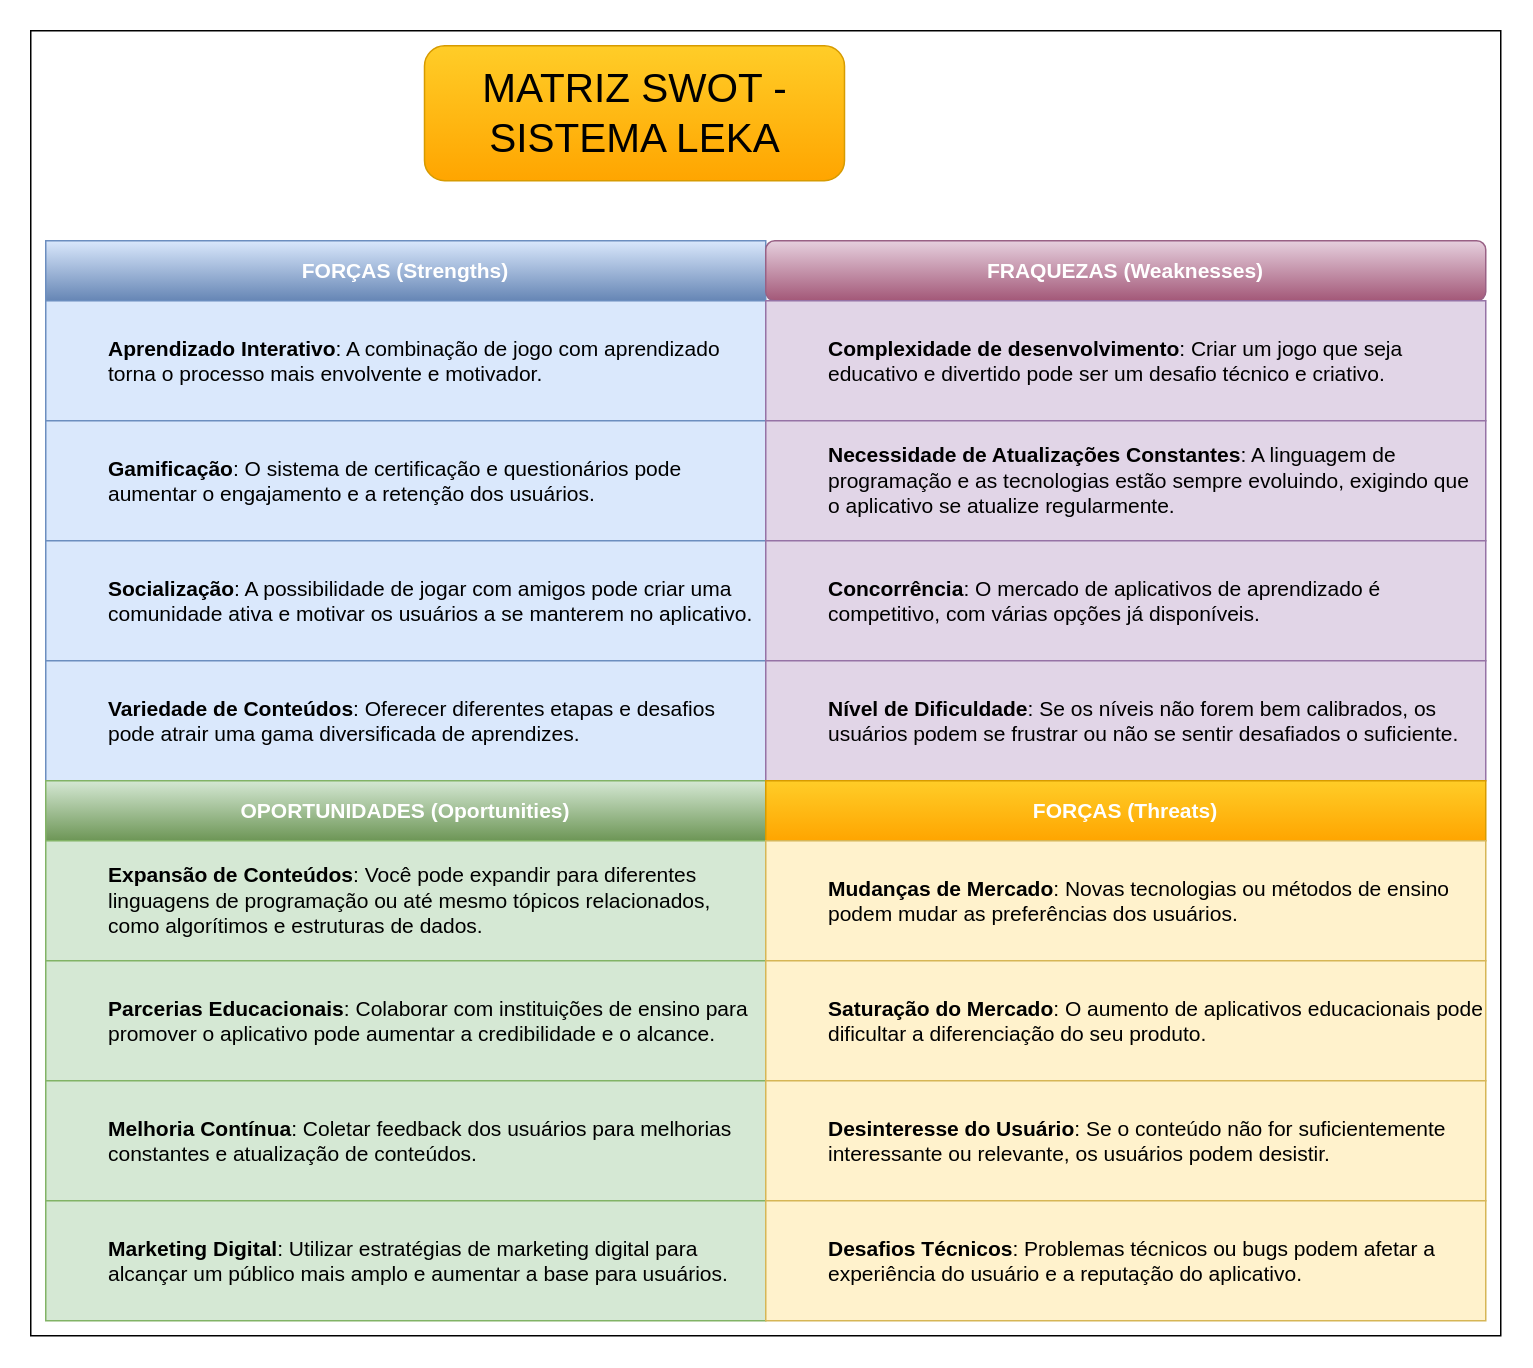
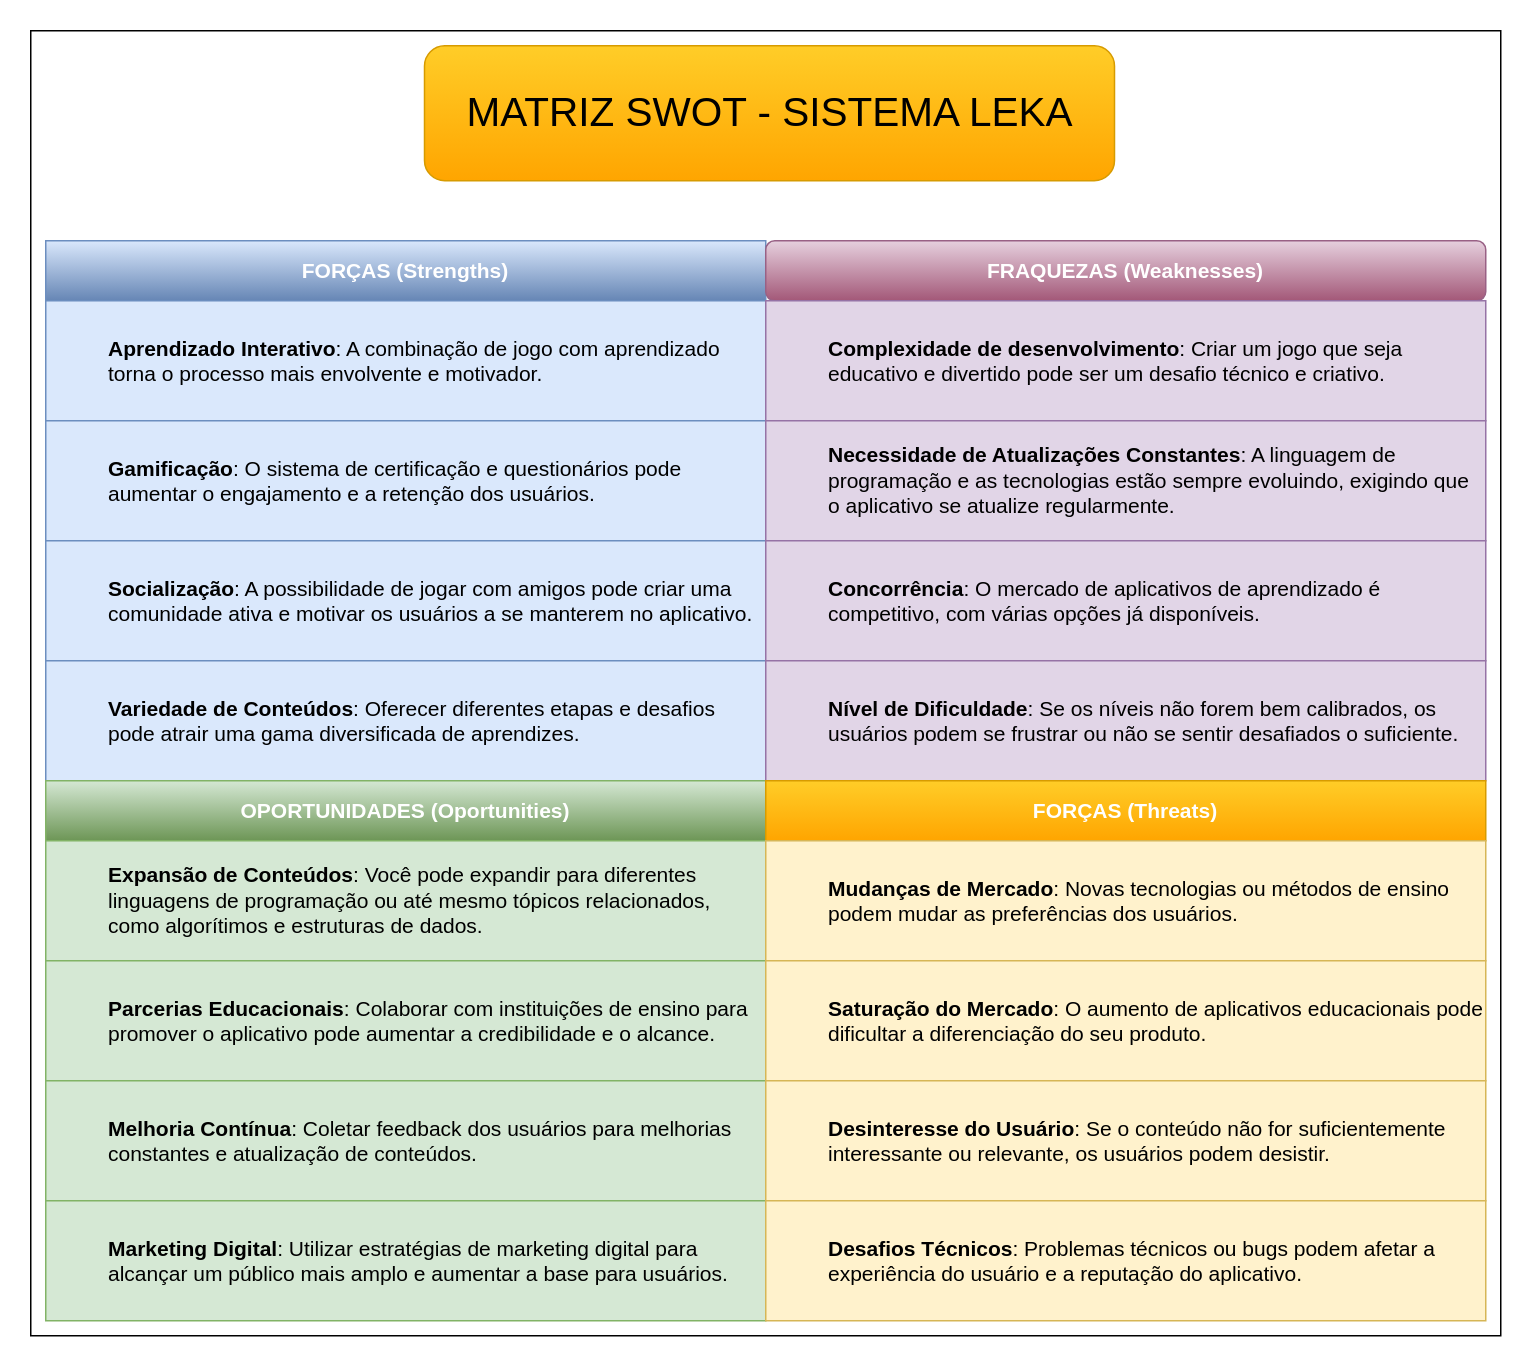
  <mxCell id="0" />
  <mxCell id="1" parent="0" />
  <mxCell id="2" value="" style="rounded=0;whiteSpace=wrap;html=1;fillColor=none;" vertex="1" parent="1"><mxGeometry x="20" y="20" width="980" height="870" as="geometry" /></mxCell>
  <mxCell id="3" value="&lt;font color=&quot;#ffffff&quot; style=&quot;font-size: 14px;&quot;&gt;&lt;b&gt;FORÇAS (Strengths)&lt;/b&gt;&lt;/font&gt;" style="rounded=0;whiteSpace=wrap;html=1;fillColor=#dae8fc;gradientColor=#6686B5;strokeColor=#6c8ebf;shadow=0;gradientDirection=south;" parent="1" vertex="1"><mxGeometry x="30" y="160" width="480" height="40" as="geometry" /></mxCell>
  <mxCell id="4" value="&lt;b&gt;&lt;font style=&quot;font-size: 14px;&quot; color=&quot;#ffffff&quot;&gt;FRAQUEZAS (Weaknesses)&lt;/font&gt;&lt;/b&gt;" style="whiteSpace=wrap;html=1;fillColor=#e6d0de;gradientColor=#A35878;strokeColor=#996185;rounded=1;" parent="1" vertex="1"><mxGeometry x="510" y="160" width="480" height="40" as="geometry" /></mxCell>
  <mxCell id="5" value="&lt;blockquote style=&quot;margin: 0 0 0 40px; border: none; padding: 0px;&quot;&gt;&lt;font style=&quot;font-size: 14px;&quot;&gt;&lt;b&gt;Aprendizado Interativo&lt;/b&gt;: A combinação de jogo com aprendizado torna o processo mais envolvente e motivador.&amp;nbsp;&lt;/font&gt;&lt;/blockquote&gt;" style="rounded=0;whiteSpace=wrap;html=1;fillColor=#dae8fc;strokeColor=#6c8ebf;align=left;" parent="1" vertex="1"><mxGeometry x="30" y="200" width="480" height="80" as="geometry" /></mxCell>
  <mxCell id="6" value="&lt;blockquote style=&quot;margin: 0 0 0 40px; border: none; padding: 0px;&quot;&gt;&lt;font style=&quot;font-size: 14px;&quot;&gt;&lt;b&gt;Complexidade de desenvolvimento&lt;/b&gt;: Criar um jogo que seja educativo e divertido pode ser um desafio técnico e criativo.&lt;/font&gt;&lt;/blockquote&gt;" style="rounded=0;whiteSpace=wrap;html=1;fillColor=#e1d5e7;strokeColor=#9673a6;align=left;" parent="1" vertex="1"><mxGeometry x="510" y="200" width="480" height="80" as="geometry" /></mxCell>
  <mxCell id="7" value="&lt;blockquote style=&quot;margin: 0 0 0 40px; border: none; padding: 0px;&quot;&gt;&lt;font style=&quot;font-size: 14px;&quot;&gt;&lt;b&gt;Gamificação&lt;/b&gt;: O sistema de certificação e questionários pode aumentar o engajamento e a retenção dos usuários.&lt;/font&gt;&lt;/blockquote&gt;" style="rounded=0;whiteSpace=wrap;html=1;fillColor=#dae8fc;strokeColor=#6c8ebf;align=left;" parent="1" vertex="1"><mxGeometry x="30" y="280" width="480" height="80" as="geometry" /></mxCell>
  <mxCell id="8" value="&lt;blockquote style=&quot;margin: 0 0 0 40px; border: none; padding: 0px;&quot;&gt;&lt;font style=&quot;font-size: 14px;&quot;&gt;&lt;b&gt;Socialização&lt;/b&gt;: A possibilidade de jogar com amigos pode criar uma comunidade ativa e motivar os usuários a se manterem no aplicativo.&lt;/font&gt;&lt;/blockquote&gt;" style="rounded=0;whiteSpace=wrap;html=1;fillColor=#dae8fc;strokeColor=#6c8ebf;align=left;" parent="1" vertex="1"><mxGeometry x="30" y="360" width="480" height="80" as="geometry" /></mxCell>
  <mxCell id="9" value="&lt;blockquote style=&quot;margin: 0 0 0 40px; border: none; padding: 0px;&quot;&gt;&lt;font style=&quot;font-size: 14px;&quot;&gt;&lt;b&gt;Variedade de Conteúdos&lt;/b&gt;: Oferecer diferentes etapas e desafios pode atrair uma gama diversificada de aprendizes.&lt;/font&gt;&lt;/blockquote&gt;" style="rounded=0;whiteSpace=wrap;html=1;fillColor=#dae8fc;strokeColor=#6c8ebf;align=left;" parent="1" vertex="1"><mxGeometry x="30" y="440" width="480" height="80" as="geometry" /></mxCell>
  <mxCell id="10" value="&lt;blockquote style=&quot;margin: 0 0 0 40px; border: none; padding: 0px;&quot;&gt;&lt;font style=&quot;font-size: 14px;&quot;&gt;&lt;b&gt;Necessidade de Atualizações Constantes&lt;/b&gt;: A linguagem de programação e as tecnologias estão sempre evoluindo, exigindo que o aplicativo se atualize regularmente.&lt;/font&gt;&lt;/blockquote&gt;" style="rounded=0;whiteSpace=wrap;html=1;fillColor=#e1d5e7;strokeColor=#9673a6;align=left;" parent="1" vertex="1"><mxGeometry x="510" y="280" width="480" height="80" as="geometry" /></mxCell>
  <mxCell id="11" value="&lt;blockquote style=&quot;margin: 0 0 0 40px; border: none; padding: 0px;&quot;&gt;&lt;font style=&quot;font-size: 14px;&quot;&gt;&lt;b&gt;Concorrência&lt;/b&gt;: O mercado de aplicativos de aprendizado é competitivo, com várias opções já disponíveis.&lt;/font&gt;&lt;/blockquote&gt;" style="rounded=0;whiteSpace=wrap;html=1;fillColor=#e1d5e7;strokeColor=#9673a6;align=left;" parent="1" vertex="1"><mxGeometry x="510" y="360" width="480" height="80" as="geometry" /></mxCell>
  <mxCell id="12" value="&lt;blockquote style=&quot;margin: 0 0 0 40px; border: none; padding: 0px;&quot;&gt;&lt;font style=&quot;font-size: 14px;&quot;&gt;&lt;b&gt;Nível de Dificuldade&lt;/b&gt;: Se os níveis não forem bem calibrados, os usuários podem se frustrar ou não se sentir desafiados o suficiente.&lt;/font&gt;&lt;/blockquote&gt;" style="rounded=0;whiteSpace=wrap;html=1;fillColor=#e1d5e7;strokeColor=#9673a6;align=left;" parent="1" vertex="1"><mxGeometry x="510" y="440" width="480" height="80" as="geometry" /></mxCell>
  <mxCell id="13" value="&lt;font color=&quot;#ffffff&quot; style=&quot;font-size: 14px;&quot;&gt;&lt;b&gt;OPORTUNIDADES (Oportunities)&lt;/b&gt;&lt;/font&gt;" style="rounded=0;whiteSpace=wrap;html=1;fillColor=#d5e8d4;gradientColor=#6D9656;strokeColor=#82b366;" parent="1" vertex="1"><mxGeometry x="30" y="520" width="480" height="40" as="geometry" /></mxCell>
  <mxCell id="14" value="&lt;font color=&quot;#ffffff&quot; style=&quot;font-size: 14px;&quot;&gt;&lt;b&gt;FORÇAS (Threats)&lt;/b&gt;&lt;/font&gt;" style="rounded=0;whiteSpace=wrap;html=1;fillColor=#ffcd28;gradientColor=#FFA500;strokeColor=#d79b00;" parent="1" vertex="1"><mxGeometry x="510" y="520" width="480" height="40" as="geometry" /></mxCell>
  <mxCell id="15" value="&lt;blockquote style=&quot;margin: 0 0 0 40px; border: none; padding: 0px;&quot;&gt;&lt;font style=&quot;font-size: 14px;&quot;&gt;&lt;b&gt;Expansão de Conteúdos&lt;/b&gt;: Você pode expandir para diferentes linguagens de programação ou até mesmo tópicos relacionados, como algorítimos e estruturas de dados.&lt;/font&gt;&lt;/blockquote&gt;" style="rounded=0;whiteSpace=wrap;html=1;fillColor=#d5e8d4;strokeColor=#82b366;align=left;" parent="1" vertex="1"><mxGeometry x="30" y="560" width="480" height="80" as="geometry" /></mxCell>
  <mxCell id="16" value="&lt;blockquote style=&quot;margin: 0 0 0 40px; border: none; padding: 0px;&quot;&gt;&lt;font style=&quot;font-size: 14px;&quot;&gt;&lt;b&gt;Mudanças de Mercado&lt;/b&gt;: Novas tecnologias ou métodos de ensino podem mudar as preferências dos usuários.&lt;/font&gt;&lt;/blockquote&gt;" style="rounded=0;whiteSpace=wrap;html=1;fillColor=#fff2cc;strokeColor=#d6b656;align=left;" parent="1" vertex="1"><mxGeometry x="510" y="560" width="480" height="80" as="geometry" /></mxCell>
  <mxCell id="17" value="&lt;blockquote style=&quot;margin: 0 0 0 40px; border: none; padding: 0px;&quot;&gt;&lt;font style=&quot;font-size: 14px;&quot;&gt;&lt;b&gt;Parcerias Educacionais&lt;/b&gt;: Colaborar com instituições de ensino para promover o aplicativo pode aumentar a credibilidade e o alcance.&lt;/font&gt;&lt;/blockquote&gt;" style="rounded=0;whiteSpace=wrap;html=1;fillColor=#d5e8d4;strokeColor=#82b366;align=left;" parent="1" vertex="1"><mxGeometry x="30" y="640" width="480" height="80" as="geometry" /></mxCell>
  <mxCell id="18" value="&lt;blockquote style=&quot;margin: 0 0 0 40px; border: none; padding: 0px;&quot;&gt;&lt;font style=&quot;font-size: 14px;&quot;&gt;&lt;b&gt;Melhoria Contínua&lt;/b&gt;: Coletar feedback dos usuários para melhorias constantes e atualização de conteúdos.&amp;nbsp;&lt;/font&gt;&lt;/blockquote&gt;" style="rounded=0;whiteSpace=wrap;html=1;fillColor=#d5e8d4;strokeColor=#82b366;align=left;" parent="1" vertex="1"><mxGeometry x="30" y="720" width="480" height="80" as="geometry" /></mxCell>
  <mxCell id="19" value="&lt;blockquote style=&quot;margin: 0 0 0 40px; border: none; padding: 0px;&quot;&gt;&lt;font style=&quot;font-size: 14px;&quot;&gt;&lt;b&gt;Marketing Digital&lt;/b&gt;: Utilizar estratégias de marketing digital para alcançar um público mais amplo e aumentar a base para usuários.&lt;/font&gt;&lt;/blockquote&gt;" style="rounded=0;whiteSpace=wrap;html=1;fillColor=#d5e8d4;strokeColor=#82b366;align=left;" parent="1" vertex="1"><mxGeometry x="30" y="800" width="480" height="80" as="geometry" /></mxCell>
  <mxCell id="20" value="&lt;blockquote style=&quot;margin: 0 0 0 40px; border: none; padding: 0px;&quot;&gt;&lt;font style=&quot;font-size: 14px;&quot;&gt;&lt;b&gt;Saturação do Mercado&lt;/b&gt;: O aumento de aplicativos educacionais pode dificultar a diferenciação do seu produto.&amp;nbsp;&lt;/font&gt;&lt;/blockquote&gt;" style="rounded=0;whiteSpace=wrap;html=1;fillColor=#fff2cc;strokeColor=#d6b656;align=left;" parent="1" vertex="1"><mxGeometry x="510" y="640" width="480" height="80" as="geometry" /></mxCell>
  <mxCell id="21" value="&lt;blockquote style=&quot;margin: 0 0 0 40px; border: none; padding: 0px;&quot;&gt;&lt;font style=&quot;font-size: 14px;&quot;&gt;&lt;b&gt;Desinteresse do Usuário&lt;/b&gt;: Se o conteúdo não for suficientemente interessante ou relevante, os usuários podem desistir.&lt;/font&gt;&lt;/blockquote&gt;" style="rounded=0;whiteSpace=wrap;html=1;fillColor=#fff2cc;strokeColor=#d6b656;align=left;" parent="1" vertex="1"><mxGeometry x="510" y="720" width="480" height="80" as="geometry" /></mxCell>
  <mxCell id="22" value="&lt;blockquote style=&quot;margin: 0 0 0 40px; border: none; padding: 0px;&quot;&gt;&lt;font style=&quot;font-size: 14px;&quot;&gt;&lt;b&gt;Desafios Técnicos&lt;/b&gt;: Problemas técnicos ou bugs podem afetar a experiência do usuário e a reputação do aplicativo.&lt;/font&gt;&lt;/blockquote&gt;" style="rounded=0;whiteSpace=wrap;html=1;fillColor=#fff2cc;strokeColor=#d6b656;align=left;" parent="1" vertex="1"><mxGeometry x="510" y="800" width="480" height="80" as="geometry" /></mxCell>
- <mxCell id="23" value="&lt;font style=&quot;font-size: 27px;&quot;&gt;MATRIZ SWOT - SISTEMA LEKA&lt;/font&gt;" style="rounded=1;whiteSpace=wrap;html=1;fillColor=#ffcd28;gradientColor=#ffa500;strokeColor=#d79b00;" vertex="1" parent="1"><mxGeometry x="282.5" y="30" width="280" height="90" as="geometry" /></mxCell>
+ <mxCell id="23" value="&lt;font style=&quot;font-size: 27px;&quot;&gt;MATRIZ SWOT - SISTEMA LEKA&lt;/font&gt;" style="rounded=1;whiteSpace=wrap;html=1;fillColor=#ffcd28;gradientColor=#ffa500;strokeColor=#d79b00;" vertex="1" parent="1"><mxGeometry x="282.5" y="30" width="460" height="90" as="geometry" /></mxCell>
